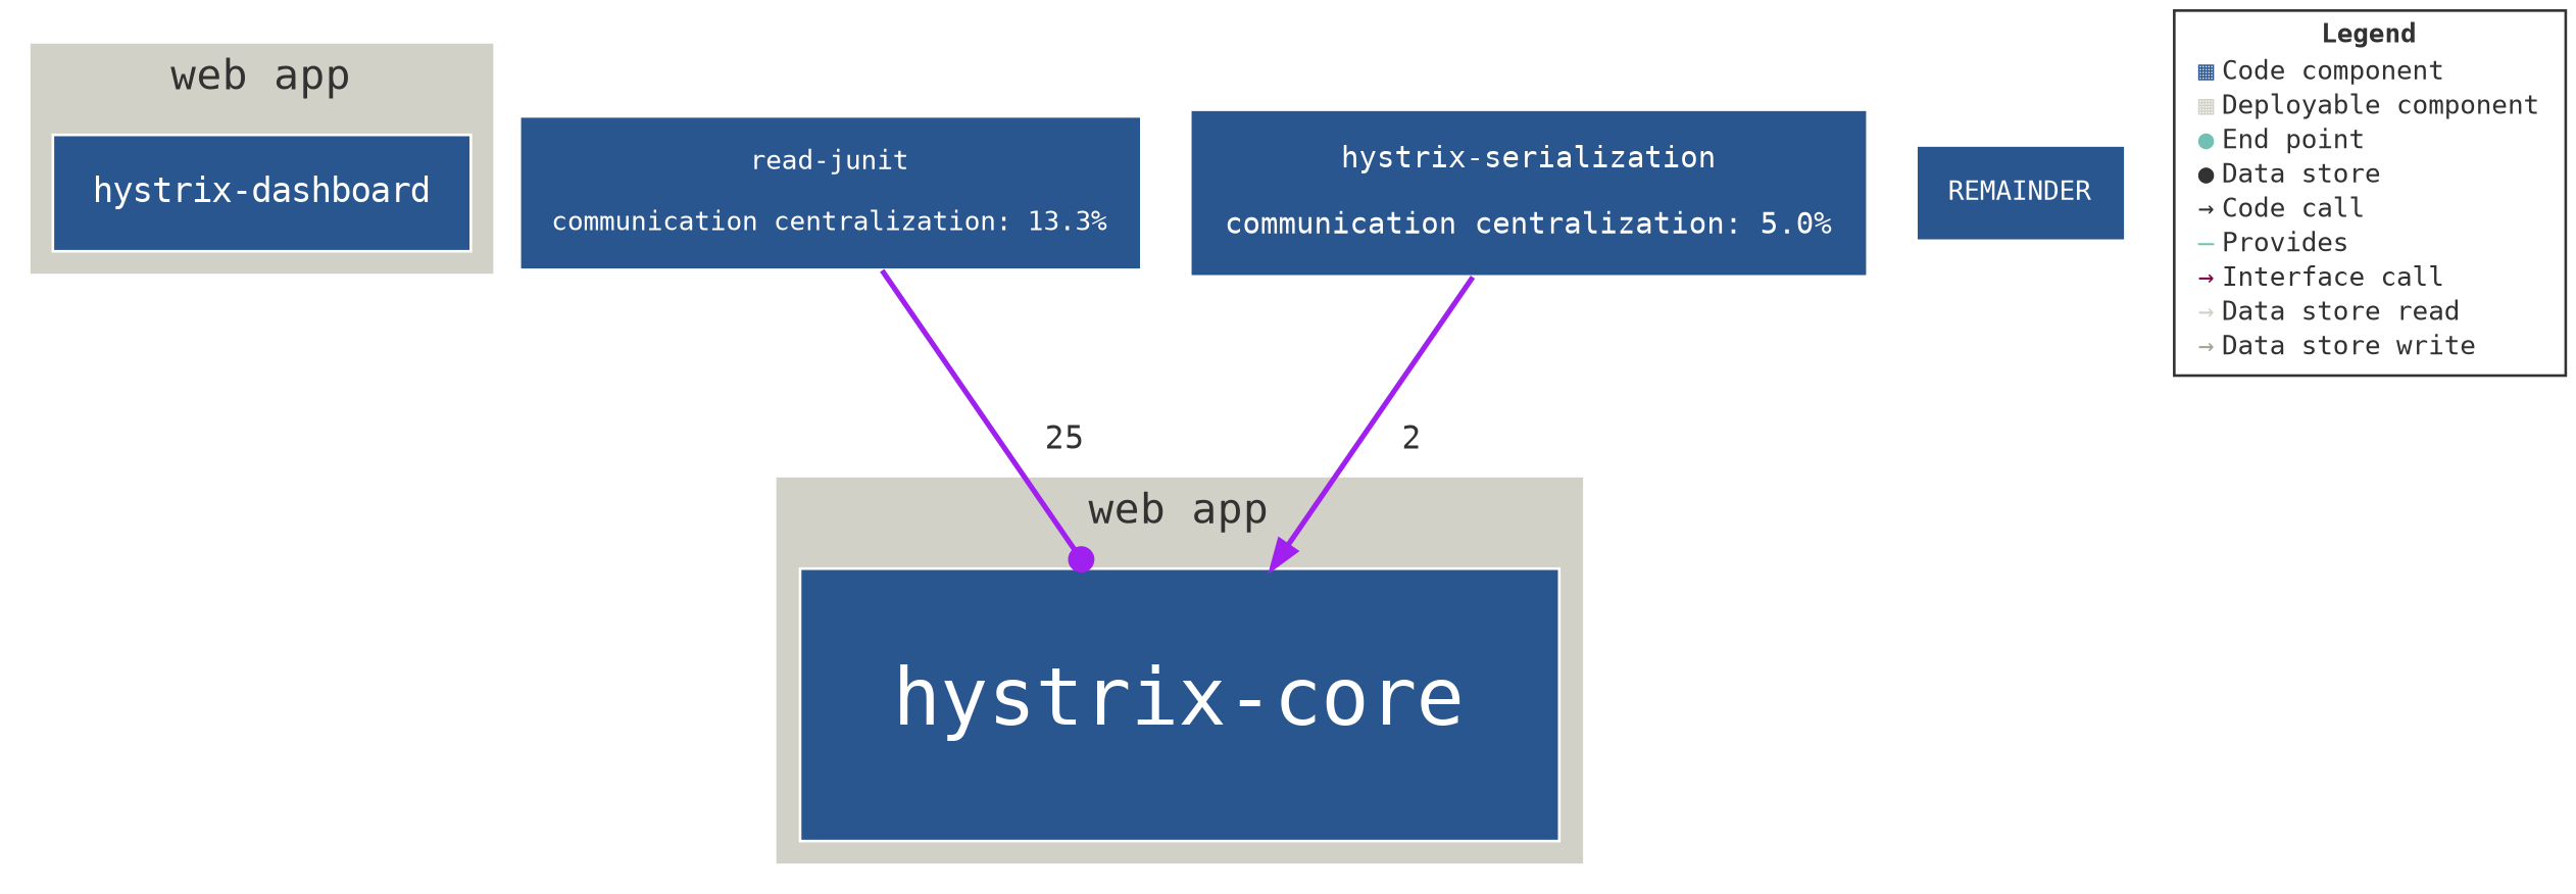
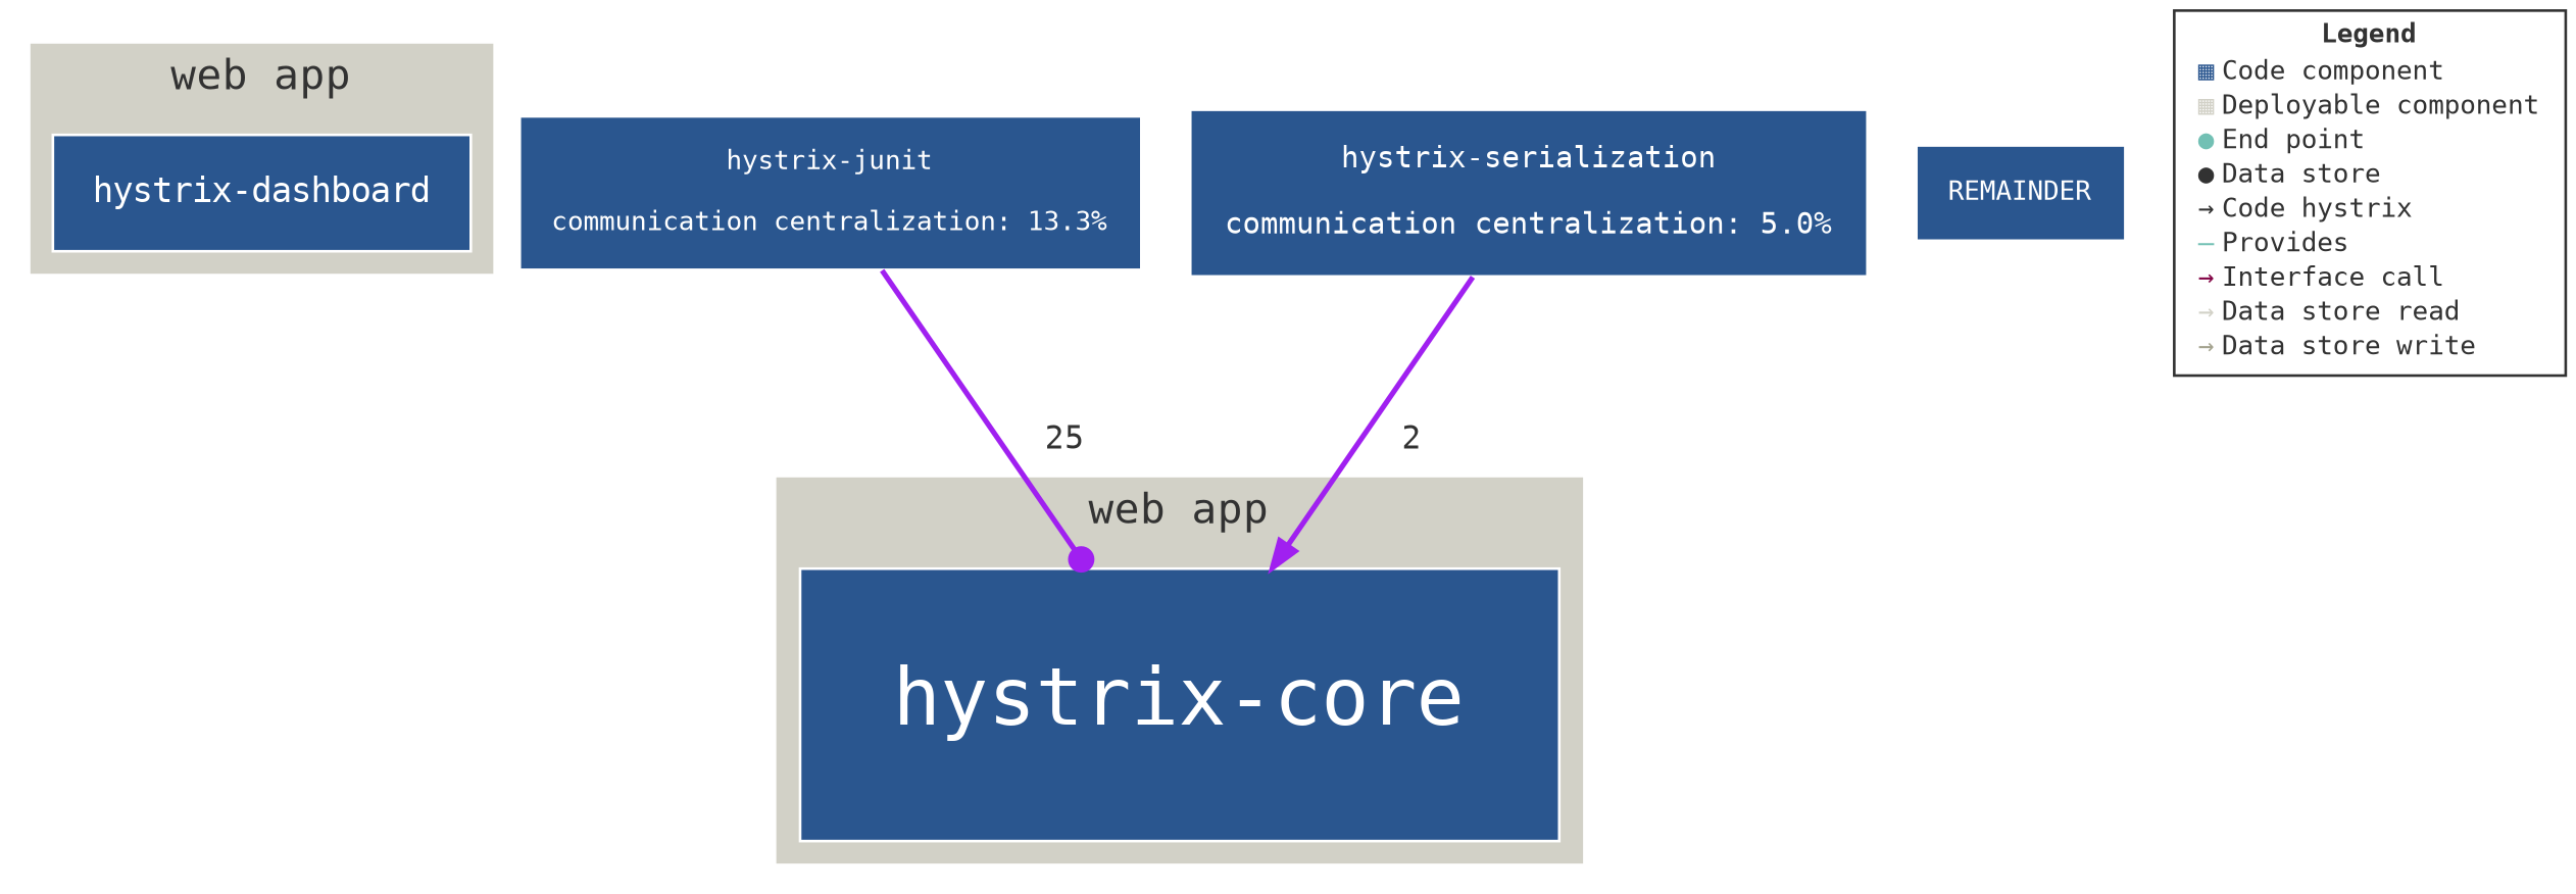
  digraph {
    compound=true
    fontname="DejaVu Sans Mono"
    rankdir=TD
    node [color="#FFFFFF" fillcolor="#2A568F" fontcolor="#FFFFFF" fontname="DejaVu Sans Mono" fontsize=10 margin=0.16 penwidth=1 shape=box style=filled]
    edge [color=purple fontcolor="#323232" fontname="DejaVu Sans Mono" fontsize=12 penwidth=2]
    n1 [fontsize=13 label="hystrix-dashboard" margin=0.20800000000000002]
    n2 [fontsize=30 label="hystrix-core" margin=0.48]
-   n3 [label="read-junit\n\ncommunication centralization: 13.3%"]
+   n3 [label="hystrix-junit\n\ncommunication centralization: 13.3%"]
    n4 [label=REMAINDER]
    n5 [fontsize=11 label="hystrix-serialization\n\ncommunication centralization: 5.0%" margin=0.176]
-   n6 [color="#323232" fillcolor="#FFFFFF" fontcolor="#323232" label=<<TABLE BORDER="0" CELLPADDING="1" CELLSPACING="0"> <TR><TD COLSPAN="2"><B>Legend</B></TD></TR> <TR><TD><FONT COLOR="#2A568F">&#9638;</FONT></TD><TD ALIGN="left">Code component</TD></TR> <TR><TD><FONT COLOR="#D2D1C7">&#9638;</FONT></TD><TD ALIGN="left">Deployable component</TD></TR> <TR><TD><FONT COLOR="#72C0B4">&#9679;</FONT></TD><TD ALIGN="left">End point</TD></TR> <TR><TD><FONT COLOR="#323232">&#9679;</FONT></TD><TD ALIGN="left">Data store</TD></TR> <TR><TD><FONT COLOR="#323232">&rarr;</FONT></TD><TD ALIGN="left">Code call</TD></TR> <TR><TD><FONT COLOR="#72C0B4">&#8212;</FONT></TD><TD ALIGN="left">Provides</TD></TR> <TR><TD><FONT COLOR="#820445">&rarr;</FONT></TD><TD ALIGN="left">Interface call</TD></TR> <TR><TD><FONT COLOR="#D2D1C7">&rarr;</FONT></TD><TD ALIGN="left">Data store read</TD></TR> <TR><TD><FONT COLOR="#A4A38F">&rarr;</FONT></TD><TD ALIGN="left">Data store write</TD></TR> </TABLE> > margin=""]
+   n6 [color="#323232" fillcolor="#FFFFFF" fontcolor="#323232" label=<<TABLE BORDER="0" CELLPADDING="1" CELLSPACING="0"> <TR><TD COLSPAN="2"><B>Legend</B></TD></TR> <TR><TD><FONT COLOR="#2A568F">&#9638;</FONT></TD><TD ALIGN="left">Code component</TD></TR> <TR><TD><FONT COLOR="#D2D1C7">&#9638;</FONT></TD><TD ALIGN="left">Deployable component</TD></TR> <TR><TD><FONT COLOR="#72C0B4">&#9679;</FONT></TD><TD ALIGN="left">End point</TD></TR> <TR><TD><FONT COLOR="#323232">&#9679;</FONT></TD><TD ALIGN="left">Data store</TD></TR> <TR><TD><FONT COLOR="#323232">&rarr;</FONT></TD><TD ALIGN="left">Code hystrix</TD></TR> <TR><TD><FONT COLOR="#72C0B4">&#8212;</FONT></TD><TD ALIGN="left">Provides</TD></TR> <TR><TD><FONT COLOR="#820445">&rarr;</FONT></TD><TD ALIGN="left">Interface call</TD></TR> <TR><TD><FONT COLOR="#D2D1C7">&rarr;</FONT></TD><TD ALIGN="left">Data store read</TD></TR> <TR><TD><FONT COLOR="#A4A38F">&rarr;</FONT></TD><TD ALIGN="left">Data store write</TD></TR> </TABLE> > margin=""]
    subgraph cluster_1 {
      color="#D2D1C7"
      fontcolor="#323232"
      fontsize=16
      label="web app"
      style=filled
      n1
    }
    subgraph cluster_2 {
      color="#D2D1C7"
      fontcolor="#323232"
      fontsize=16
      label="web app"
      style=filled
      n2
    }
    n3 -> n2 [arrowhead=dot label="  25" style=solid]
    n5 -> n2 [arrowhead=normal label="  2" style=bold]
  }
